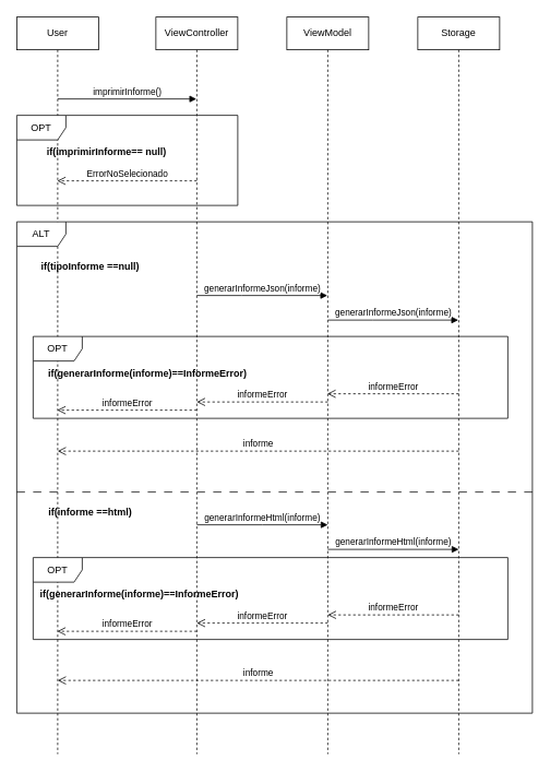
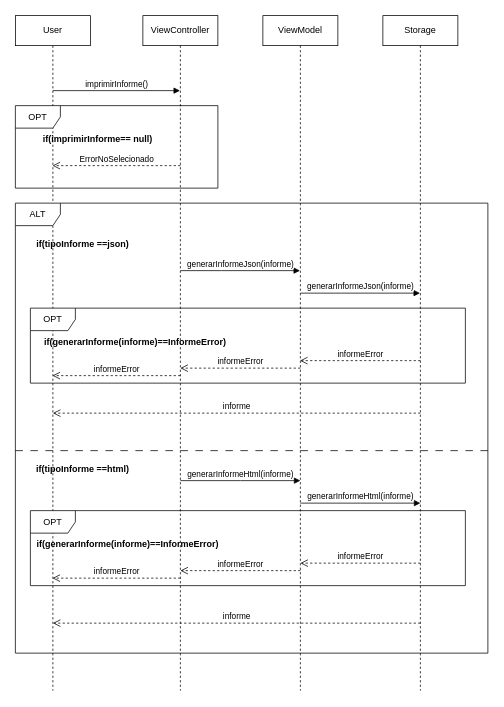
  <mxCell id="0" />
  <mxCell id="1" parent="0" />
  <mxCell id="2" value="User" style="shape=umlLifeline;perimeter=lifelinePerimeter;whiteSpace=wrap;html=1;container=0;dropTarget=0;collapsible=0;recursiveResize=0;outlineConnect=0;portConstraint=eastwest;newEdgeStyle={&quot;edgeStyle&quot;:&quot;elbowEdgeStyle&quot;,&quot;elbow&quot;:&quot;vertical&quot;,&quot;curved&quot;:0,&quot;rounded&quot;:0};" parent="1" vertex="1"><mxGeometry x="20" y="20" width="100" height="900" as="geometry" /></mxCell>
  <mxCell id="3" value="ViewController" style="shape=umlLifeline;perimeter=lifelinePerimeter;whiteSpace=wrap;html=1;container=0;dropTarget=0;collapsible=0;recursiveResize=0;outlineConnect=0;portConstraint=eastwest;newEdgeStyle={&quot;edgeStyle&quot;:&quot;elbowEdgeStyle&quot;,&quot;elbow&quot;:&quot;vertical&quot;,&quot;curved&quot;:0,&quot;rounded&quot;:0};" vertex="1" parent="1"><mxGeometry x="190" y="20" width="100" height="900" as="geometry" /></mxCell>
  <mxCell id="4" value="ViewModel" style="shape=umlLifeline;perimeter=lifelinePerimeter;whiteSpace=wrap;html=1;container=0;dropTarget=0;collapsible=0;recursiveResize=0;outlineConnect=0;portConstraint=eastwest;newEdgeStyle={&quot;edgeStyle&quot;:&quot;elbowEdgeStyle&quot;,&quot;elbow&quot;:&quot;vertical&quot;,&quot;curved&quot;:0,&quot;rounded&quot;:0};" vertex="1" parent="1"><mxGeometry x="350" y="20" width="100" height="900" as="geometry" /></mxCell>
  <mxCell id="5" value="Storage" style="shape=umlLifeline;perimeter=lifelinePerimeter;whiteSpace=wrap;html=1;container=0;dropTarget=0;collapsible=0;recursiveResize=0;outlineConnect=0;portConstraint=eastwest;newEdgeStyle={&quot;edgeStyle&quot;:&quot;elbowEdgeStyle&quot;,&quot;elbow&quot;:&quot;vertical&quot;,&quot;curved&quot;:0,&quot;rounded&quot;:0};" vertex="1" parent="1"><mxGeometry x="510" y="20" width="100" height="900" as="geometry" /></mxCell>
  <mxCell id="6" value="imprimirInforme()" style="html=1;verticalAlign=bottom;endArrow=block;edgeStyle=elbowEdgeStyle;elbow=vertical;curved=0;rounded=0;" edge="1" parent="1" target="3"><mxGeometry width="80" relative="1" as="geometry"><mxPoint x="70" y="120" as="sourcePoint" /><mxPoint x="150" y="120" as="targetPoint" /></mxGeometry></mxCell>
  <mxCell id="7" value="OPT" style="shape=umlFrame;whiteSpace=wrap;html=1;pointerEvents=0;" vertex="1" parent="1"><mxGeometry x="20" y="140" width="270" height="110" as="geometry" /></mxCell>
  <mxCell id="8" value="&lt;b style=&quot;border-color: var(--border-color);&quot;&gt;if(imprimirInforme== null)&lt;/b&gt;" style="text;html=1;strokeColor=none;fillColor=none;align=center;verticalAlign=middle;whiteSpace=wrap;rounded=0;" vertex="1" parent="1"><mxGeometry x="30" y="170" width="200" height="30" as="geometry" /></mxCell>
  <mxCell id="9" value="ErrorNoSelecionado" style="html=1;verticalAlign=bottom;endArrow=open;dashed=1;endSize=8;edgeStyle=elbowEdgeStyle;elbow=vertical;curved=0;rounded=0;" edge="1" parent="1" target="2"><mxGeometry relative="1" as="geometry"><mxPoint x="240" y="220" as="sourcePoint" /><mxPoint x="100" y="220" as="targetPoint" /></mxGeometry></mxCell>
  <mxCell id="10" value="ALT" style="shape=umlFrame;whiteSpace=wrap;html=1;pointerEvents=0;" vertex="1" parent="1"><mxGeometry x="20" y="270" width="630" height="600" as="geometry" /></mxCell>
- <mxCell id="11" value="&lt;b&gt;if(tipoInforme ==null)&lt;/b&gt;" style="text;html=1;strokeColor=none;fillColor=none;align=center;verticalAlign=middle;whiteSpace=wrap;rounded=0;" vertex="1" parent="1"><mxGeometry x="40" y="310" width="140" height="30" as="geometry" /></mxCell>
+ <mxCell id="11" value="&lt;b&gt;if(tipoInforme ==json)&lt;/b&gt;" style="text;html=1;strokeColor=none;fillColor=none;align=center;verticalAlign=middle;whiteSpace=wrap;rounded=0;" vertex="1" parent="1"><mxGeometry x="40" y="310" width="140" height="30" as="geometry" /></mxCell>
  <mxCell id="12" value="generarInformeJson(informe)" style="html=1;verticalAlign=bottom;endArrow=block;edgeStyle=elbowEdgeStyle;elbow=vertical;curved=0;rounded=0;" edge="1" parent="1" target="4"><mxGeometry width="80" relative="1" as="geometry"><mxPoint x="240" y="360" as="sourcePoint" /><mxPoint x="320" y="360" as="targetPoint" /></mxGeometry></mxCell>
  <mxCell id="13" value="generarInformeJson(informe)" style="html=1;verticalAlign=bottom;endArrow=block;edgeStyle=elbowEdgeStyle;elbow=vertical;curved=0;rounded=0;" edge="1" parent="1" target="5"><mxGeometry width="80" relative="1" as="geometry"><mxPoint x="400" y="390" as="sourcePoint" /><mxPoint x="480" y="390" as="targetPoint" /></mxGeometry></mxCell>
  <mxCell id="14" value="OPT" style="shape=umlFrame;whiteSpace=wrap;html=1;pointerEvents=0;" vertex="1" parent="1"><mxGeometry x="40" y="410" width="580" height="100" as="geometry" /></mxCell>
  <mxCell id="15" value="&lt;b&gt;if(generarInforme(informe)==InformeError)&lt;/b&gt;" style="text;html=1;strokeColor=none;fillColor=none;align=center;verticalAlign=middle;whiteSpace=wrap;rounded=0;" vertex="1" parent="1"><mxGeometry x="110" y="440" width="140" height="30" as="geometry" /></mxCell>
  <mxCell id="16" value="informeError" style="html=1;verticalAlign=bottom;endArrow=open;dashed=1;endSize=8;edgeStyle=elbowEdgeStyle;elbow=vertical;curved=0;rounded=0;" edge="1" parent="1" target="4"><mxGeometry relative="1" as="geometry"><mxPoint x="560" y="480" as="sourcePoint" /><mxPoint x="480" y="480" as="targetPoint" /></mxGeometry></mxCell>
  <mxCell id="17" value="informe" style="html=1;verticalAlign=bottom;endArrow=open;dashed=1;endSize=8;edgeStyle=elbowEdgeStyle;elbow=vertical;curved=0;rounded=0;entryX=0.5;entryY=0.589;entryDx=0;entryDy=0;entryPerimeter=0;" edge="1" parent="1" target="2"><mxGeometry relative="1" as="geometry"><mxPoint x="560" y="550" as="sourcePoint" /><mxPoint x="480" y="550" as="targetPoint" /></mxGeometry></mxCell>
  <mxCell id="18" value="" style="endArrow=none;startArrow=none;endFill=0;startFill=0;endSize=8;html=1;verticalAlign=bottom;dashed=1;labelBackgroundColor=none;dashPattern=10 10;rounded=0;entryX=1;entryY=0.55;entryDx=0;entryDy=0;entryPerimeter=0;" edge="1" parent="1" target="10"><mxGeometry width="160" relative="1" as="geometry"><mxPoint x="20" y="600" as="sourcePoint" /><mxPoint x="180" y="600" as="targetPoint" /></mxGeometry></mxCell>
- <mxCell id="19" value="&lt;b&gt;if(informe ==html)&lt;/b&gt;" style="text;html=1;strokeColor=none;fillColor=none;align=center;verticalAlign=middle;whiteSpace=wrap;rounded=0;" vertex="1" parent="1"><mxGeometry x="40" y="610" width="140" height="30" as="geometry" /></mxCell>
+ <mxCell id="19" value="&lt;b&gt;if(tipoInforme ==html)&lt;/b&gt;" style="text;html=1;strokeColor=none;fillColor=none;align=center;verticalAlign=middle;whiteSpace=wrap;rounded=0;" vertex="1" parent="1"><mxGeometry x="40" y="610" width="140" height="30" as="geometry" /></mxCell>
  <mxCell id="20" value="generarInformeHtml(informe)" style="html=1;verticalAlign=bottom;endArrow=block;edgeStyle=elbowEdgeStyle;elbow=vertical;curved=0;rounded=0;" edge="1" parent="1"><mxGeometry width="80" relative="1" as="geometry"><mxPoint x="240" y="640" as="sourcePoint" /><mxPoint x="400" y="640" as="targetPoint" /></mxGeometry></mxCell>
  <mxCell id="21" value="generarInformeHtml(informe)" style="html=1;verticalAlign=bottom;endArrow=block;edgeStyle=elbowEdgeStyle;elbow=vertical;curved=0;rounded=0;" edge="1" parent="1"><mxGeometry width="80" relative="1" as="geometry"><mxPoint x="400" y="670" as="sourcePoint" /><mxPoint x="560" y="670" as="targetPoint" /></mxGeometry></mxCell>
  <mxCell id="22" value="OPT" style="shape=umlFrame;whiteSpace=wrap;html=1;pointerEvents=0;" vertex="1" parent="1"><mxGeometry x="40" y="680" width="580" height="100" as="geometry" /></mxCell>
  <mxCell id="23" value="&lt;b&gt;if(generarInforme(informe)==InformeError)&lt;/b&gt;" style="text;html=1;strokeColor=none;fillColor=none;align=center;verticalAlign=middle;whiteSpace=wrap;rounded=0;" vertex="1" parent="1"><mxGeometry x="100" y="710" width="140" height="30" as="geometry" /></mxCell>
  <mxCell id="24" value="informeError" style="html=1;verticalAlign=bottom;endArrow=open;dashed=1;endSize=8;edgeStyle=elbowEdgeStyle;elbow=vertical;curved=0;rounded=0;" edge="1" parent="1"><mxGeometry relative="1" as="geometry"><mxPoint x="560" y="750" as="sourcePoint" /><mxPoint x="400" y="750" as="targetPoint" /></mxGeometry></mxCell>
  <mxCell id="25" value="informe" style="html=1;verticalAlign=bottom;endArrow=open;dashed=1;endSize=8;edgeStyle=elbowEdgeStyle;elbow=vertical;curved=0;rounded=0;entryX=0.5;entryY=0.589;entryDx=0;entryDy=0;entryPerimeter=0;" edge="1" parent="1"><mxGeometry relative="1" as="geometry"><mxPoint x="560" y="830" as="sourcePoint" /><mxPoint x="70" y="830" as="targetPoint" /></mxGeometry></mxCell>
  <mxCell id="26" value="informeError" style="html=1;verticalAlign=bottom;endArrow=open;dashed=1;endSize=8;edgeStyle=elbowEdgeStyle;elbow=vertical;curved=0;rounded=0;" edge="1" parent="1"><mxGeometry relative="1" as="geometry"><mxPoint x="400" y="490" as="sourcePoint" /><mxPoint x="240" y="490" as="targetPoint" /></mxGeometry></mxCell>
  <mxCell id="27" value="informeError" style="html=1;verticalAlign=bottom;endArrow=open;dashed=1;endSize=8;edgeStyle=elbowEdgeStyle;elbow=vertical;curved=0;rounded=0;" edge="1" parent="1" target="2"><mxGeometry relative="1" as="geometry"><mxPoint x="240" y="500" as="sourcePoint" /><mxPoint x="80" y="500" as="targetPoint" /></mxGeometry></mxCell>
  <mxCell id="28" value="informeError" style="html=1;verticalAlign=bottom;endArrow=open;dashed=1;endSize=8;edgeStyle=elbowEdgeStyle;elbow=vertical;curved=0;rounded=0;" edge="1" parent="1"><mxGeometry relative="1" as="geometry"><mxPoint x="400" y="760" as="sourcePoint" /><mxPoint x="240" y="760" as="targetPoint" /></mxGeometry></mxCell>
  <mxCell id="29" value="informeError" style="html=1;verticalAlign=bottom;endArrow=open;dashed=1;endSize=8;edgeStyle=elbowEdgeStyle;elbow=vertical;curved=0;rounded=0;" edge="1" parent="1" target="2"><mxGeometry relative="1" as="geometry"><mxPoint x="240" y="770" as="sourcePoint" /><mxPoint x="80" y="770" as="targetPoint" /></mxGeometry></mxCell>
